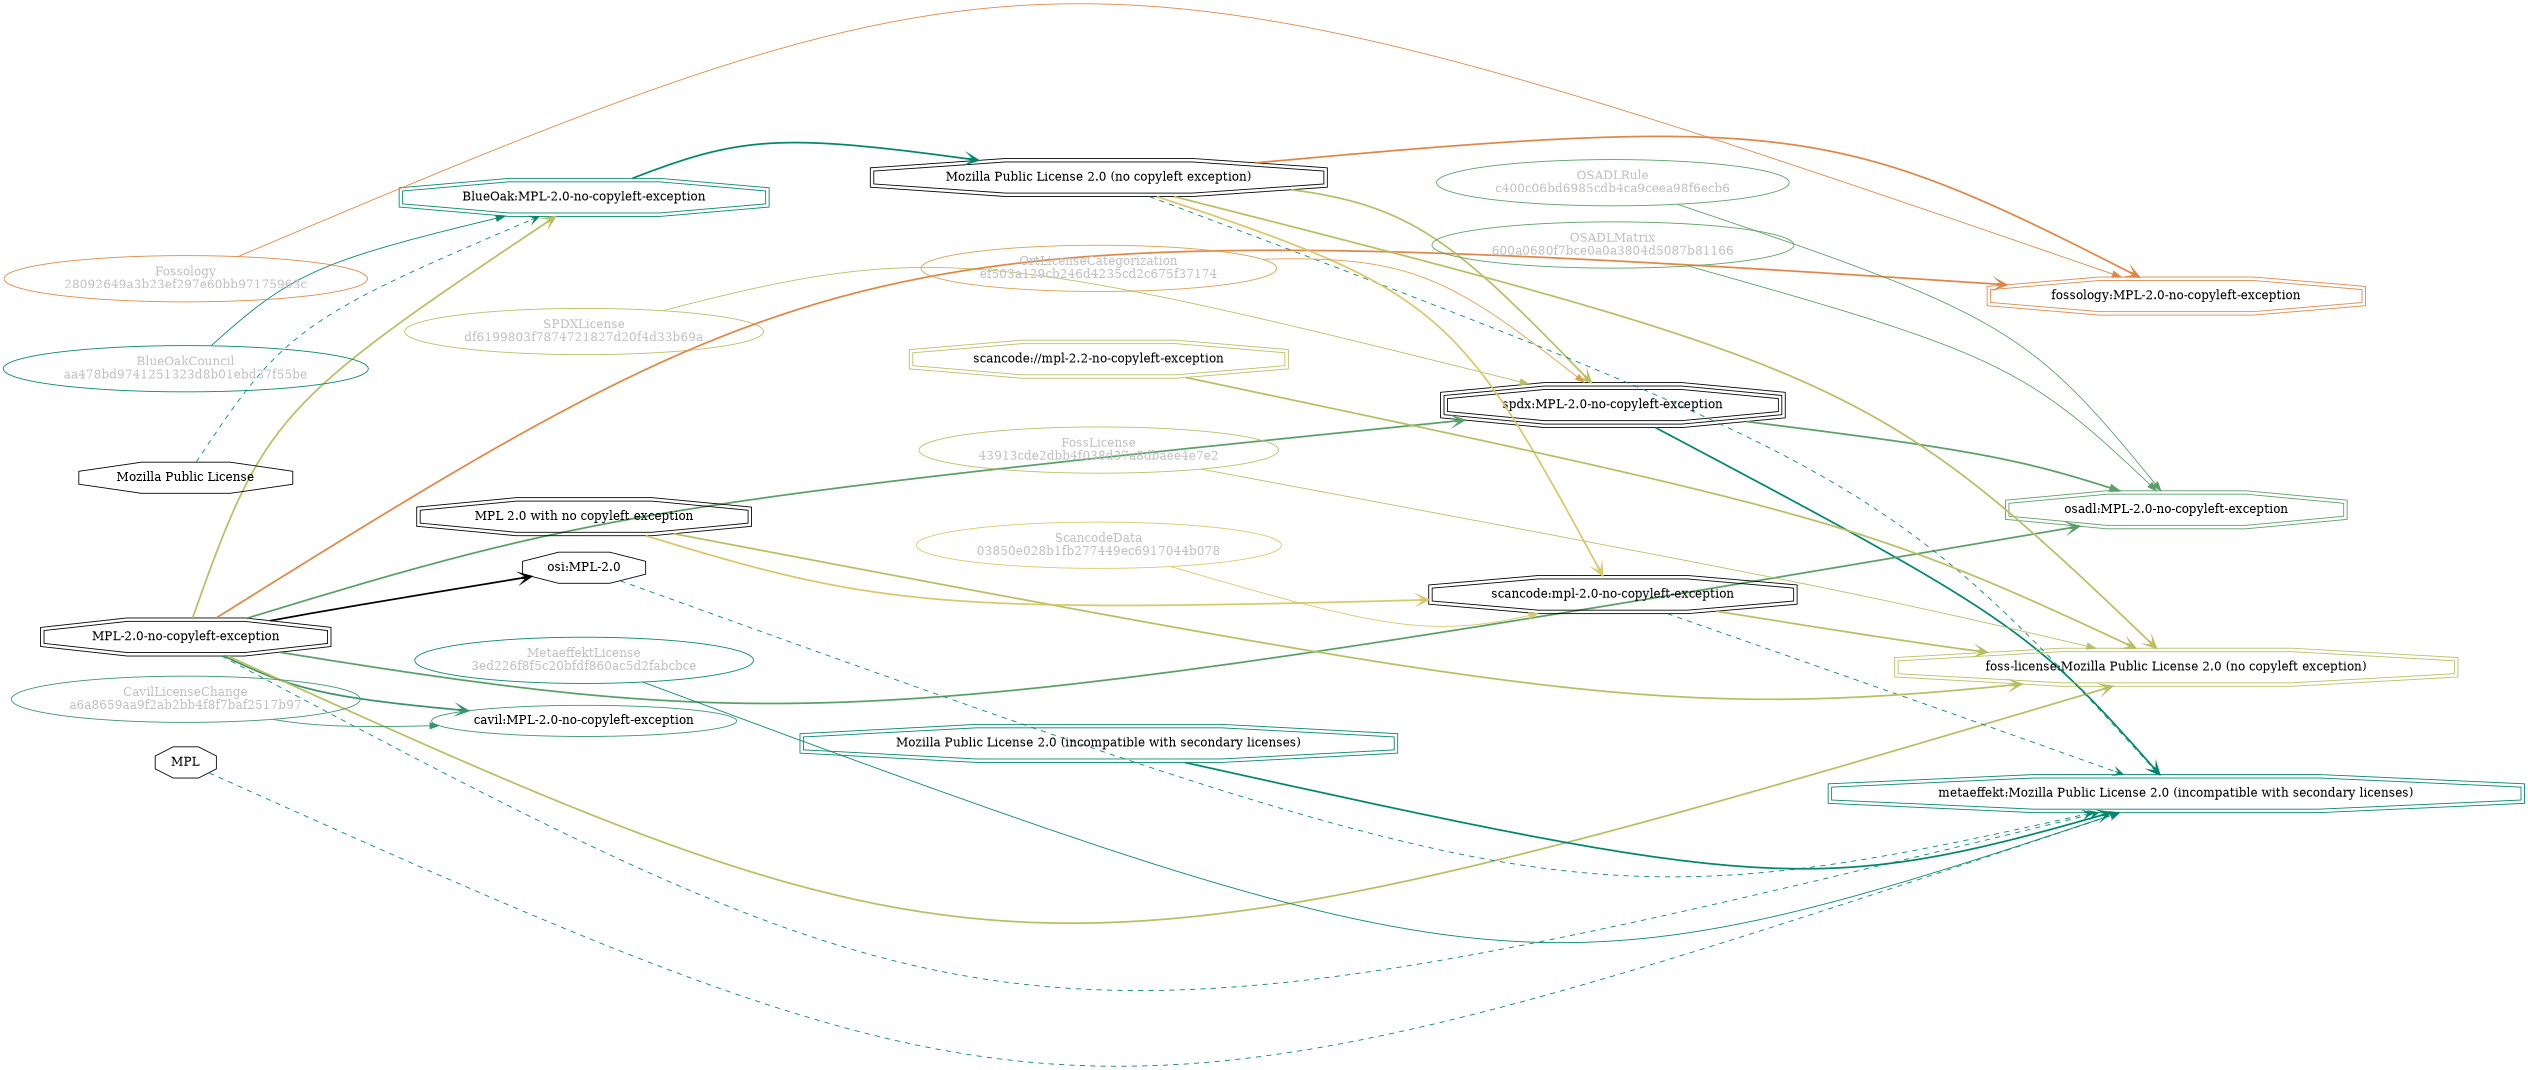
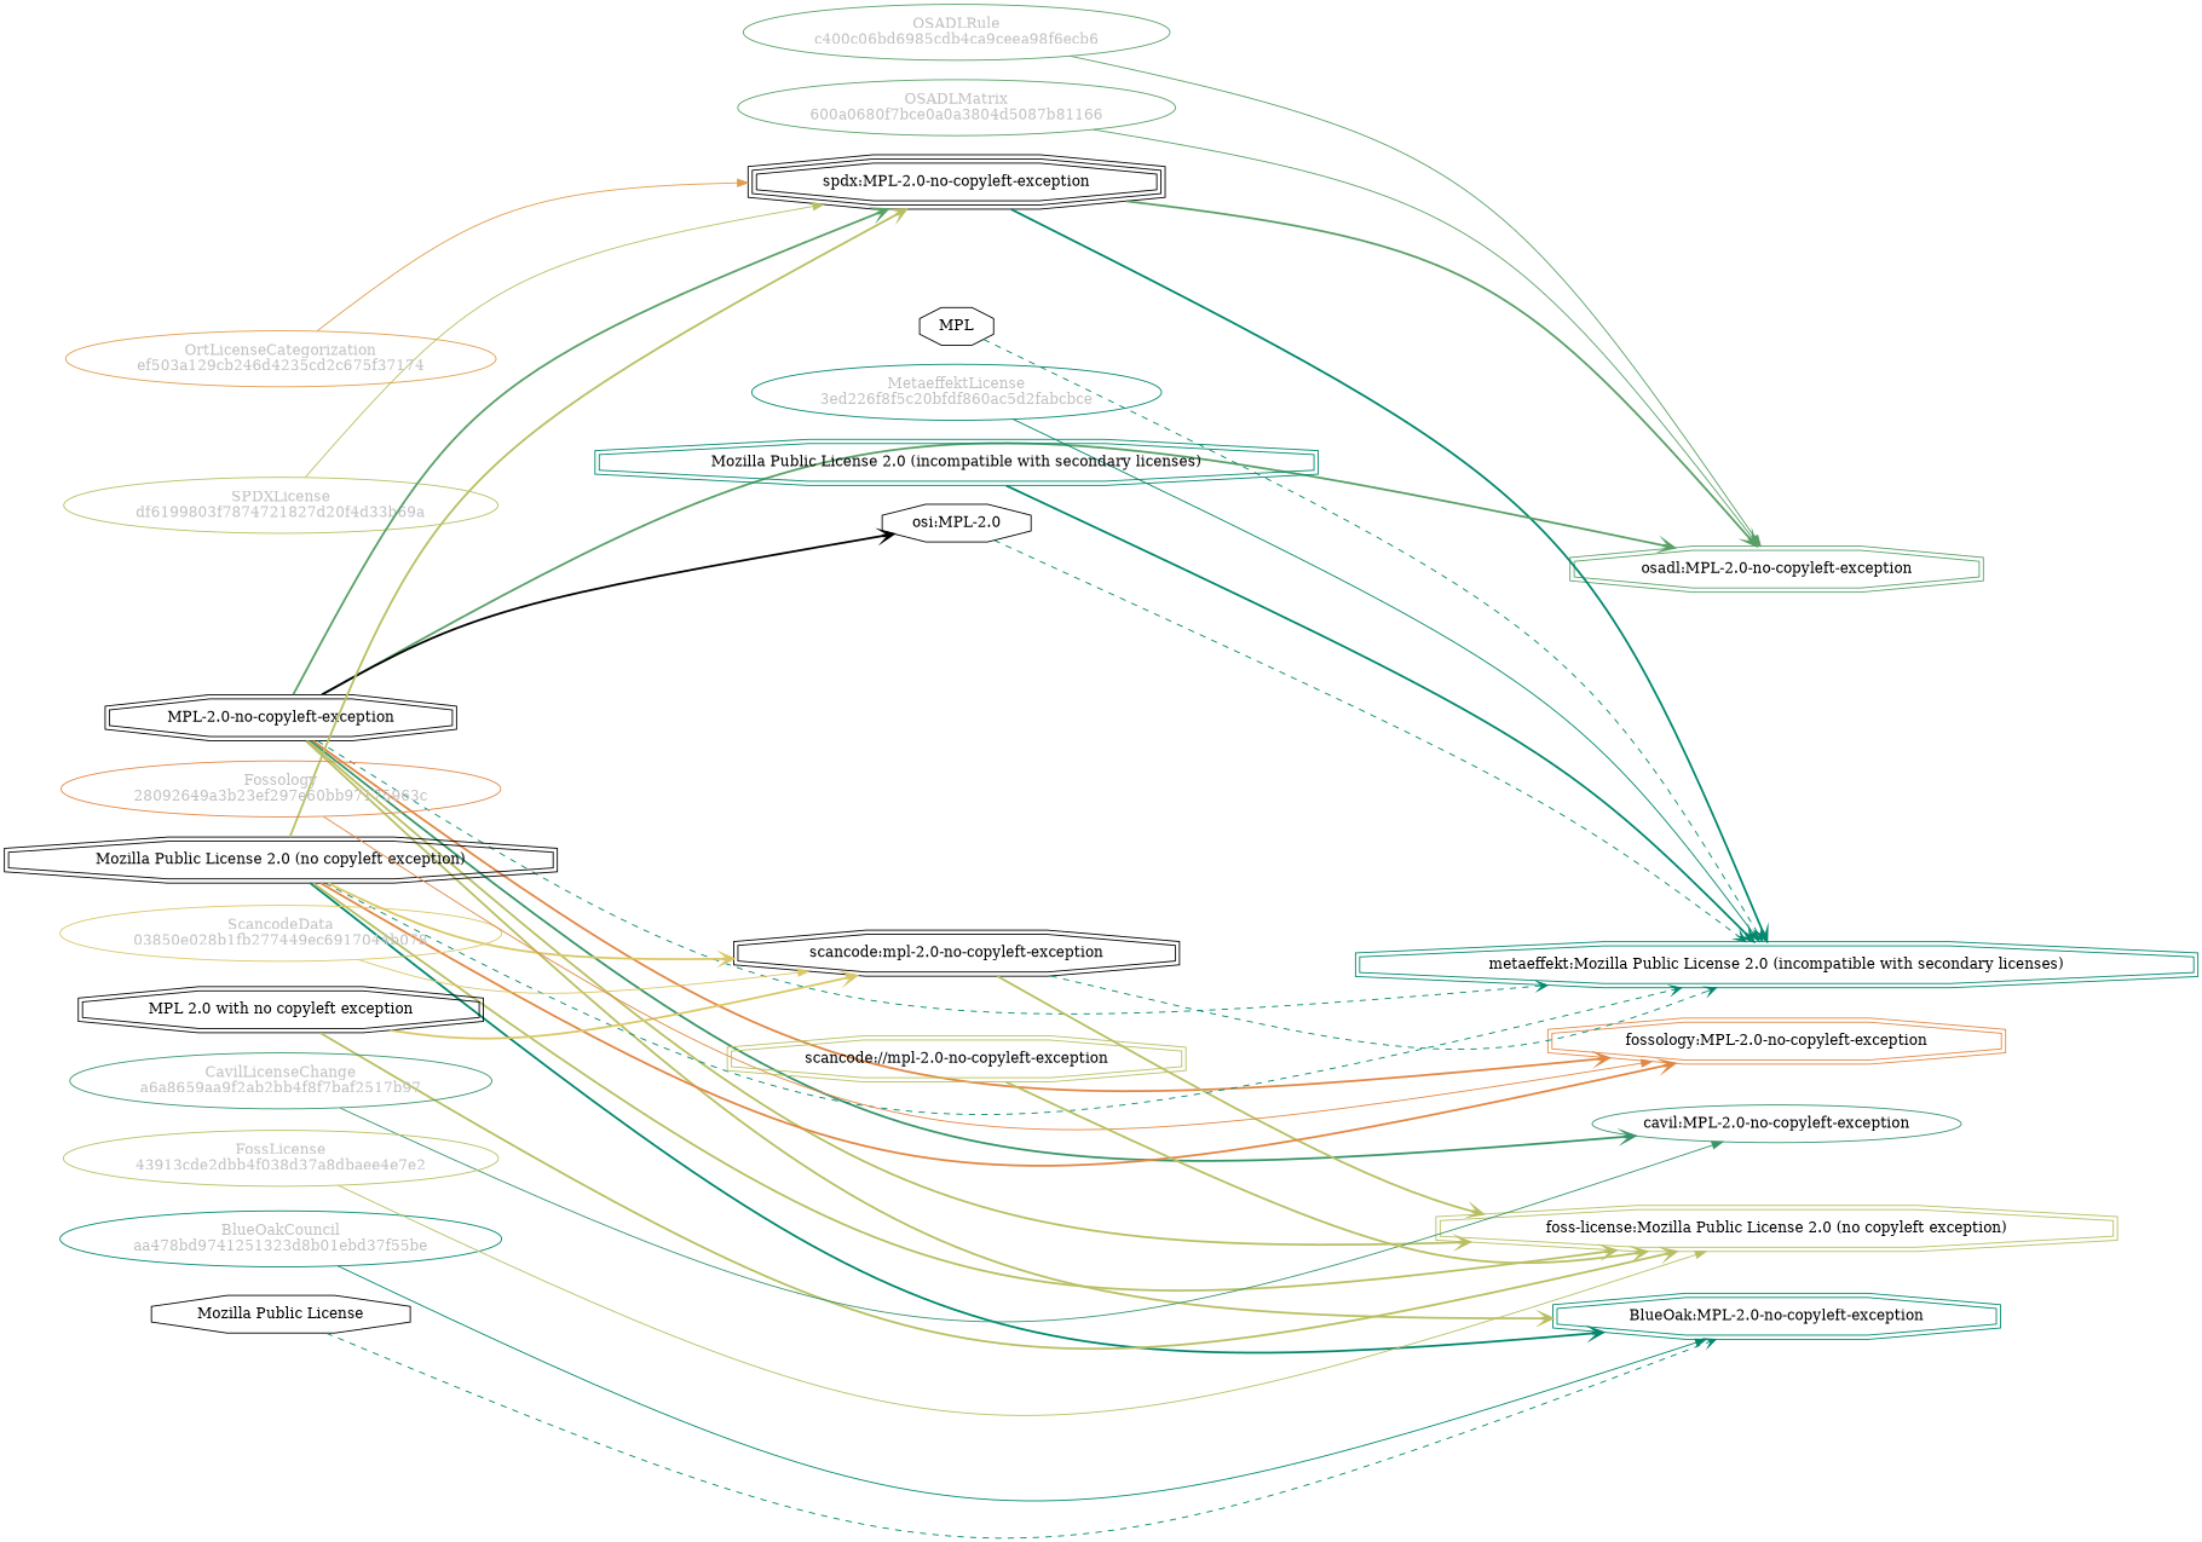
  strict digraph {
    rankdir=LR
    splines=curved
    node [shape=ellipse]
    edge [color="#00876c" weight=0.7 arrowhead=vee style=bold]
    n1 [color="#b8bf62" fillcolor="beige;1" fontcolor=gray label="SPDXLicense\ndf6199803f7874721827d20f4d33b69a"]
    n2 [label="spdx:MPL-2.0-no-copyleft-exception" shape=tripleoctagon]
    n3 [color="#58a066" label="osadl:MPL-2.0-no-copyleft-exception" shape=doubleoctagon]
    n4 [color="#00876c" label="metaeffekt:Mozilla Public License 2.0 (incompatible with secondary licenses)" shape=doubleoctagon]
    n5 [label="MPL-2.0-no-copyleft-exception" shape=doubleoctagon]
    n6 [color="#00876c" label="BlueOak:MPL-2.0-no-copyleft-exception" shape=doubleoctagon]
    n7 [color="#e18745" label="fossology:MPL-2.0-no-copyleft-exception" shape=doubleoctagon]
    n8 [color="#379469" label="cavil:MPL-2.0-no-copyleft-exception"]
    n9 [color="#b8bf62" label="foss-license:Mozilla Public License 2.0 (no copyleft exception)" shape=doubleoctagon]
    n10 [label="osi:MPL-2.0" shape=octagon]
    n11 [label="scancode:mpl-2.0-no-copyleft-exception" shape=doubleoctagon]
    n12 [label="Mozilla Public License 2.0 (no copyleft exception)" shape=doubleoctagon]
    n13 [label="Mozilla Public License" shape=octagon]
    n14 [color="#00876c" fillcolor="beige;1" fontcolor=gray label="BlueOakCouncil\naa478bd9741251323d8b01ebd37f55be"]
    n15 [color="#58a066" fillcolor="beige;1" fontcolor=gray label="OSADLRule\nc400c06bd6985cdb4ca9ceea98f6ecb6"]
    n16 [color="#58a066" fillcolor="beige;1" fontcolor=gray label="OSADLMatrix\n600a0680f7bce0a0a3804d5087b81166"]
    n17 [label=MPL shape=octagon]
    n18 [color="#dac767" fillcolor="beige;1" fontcolor=gray label="ScancodeData\n03850e028b1fb277449ec6917044b078"]
    n19 [label="MPL 2.0 with no copyleft exception" shape=doubleoctagon]
    n20 [color="#e18745" fillcolor="beige;1" fontcolor=gray label="Fossology\n28092649a3b23ef297e60bb97175963c"]
    n21 [color="#e09d4b" fillcolor="beige;1" fontcolor=gray label="OrtLicenseCategorization\nef503a129cb246d4235cd2c675f37174"]
    n22 [color="#379469" fillcolor="beige;1" fontcolor=gray label="CavilLicenseChange\na6a8659aa9f2ab2bb4f8f7baf2517b97"]
    n23 [color="#00876c" fillcolor="beige;1" fontcolor=gray label="MetaeffektLicense\n3ed226f8f5c20bfdf860ac5d2fabcbce"]
    n24 [color="#00876c" label="Mozilla Public License 2.0 (incompatible with secondary licenses)" shape=doubleoctagon]
    n25 [color="#b8bf62" fillcolor="beige;1" fontcolor=gray label="FossLicense\n43913cde2dbb4f038d37a8dbaee4e7e2"]
-   n26 [color="#b8bf62" label="scancode://mpl-2.2-no-copyleft-exception" shape=doubleoctagon]
+   n26 [color="#b8bf62" label="scancode://mpl-2.0-no-copyleft-exception" shape=doubleoctagon]
    n1 -> n2 [color="#b8bf62" weight=0.5 arrowhead="" style=""]
-   n2 -> n3 [arrowhead=normal color="#58a066"]
+   n2 -> n3 [color="#58a066"]
    n2 -> n4
    n5 -> n2 [color="#58a066"]
    n5 -> n3 [color="#58a066"]
    n5 -> n4 [style=dashed weight=0.5]
    n5 -> n6 [color="#b8bf62"]
    n5 -> n7 [color="#e18745"]
    n5 -> n8 [color="#379469"]
    n5 -> n9 [color="#b8bf62"]
    n5 -> n10 [color=""]
    n10 -> n4 [style=dashed weight=0.5]
    n11 -> n4 [style=dashed weight=0.5]
    n11 -> n9 [color="#b8bf62"]
    n12 -> n2 [color="#b8bf62"]
    n12 -> n4 [style=dashed weight=0.5]
-   n6 -> n12
+   n12 -> n6
    n12 -> n7 [color="#e18745"]
    n12 -> n9 [color="#b8bf62"]
    n12 -> n11 [color="#dac767"]
    n13 -> n6 [style=dashed weight=0.5]
    n14 -> n6 [weight=0.5 arrowhead="" style=""]
    n15 -> n3 [color="#58a066" weight=0.5 arrowhead="" style=""]
    n16 -> n3 [color="#58a066" weight=0.5 arrowhead="" style=""]
    n17 -> n4 [style=dashed weight=0.5]
    n18 -> n11 [color="#dac767" weight=0.5 arrowhead="" style=""]
    n19 -> n9 [color="#b8bf62"]
    n19 -> n11 [color="#dac767"]
    n20 -> n7 [color="#e18745" weight=0.5 arrowhead="" style=""]
    n21 -> n2 [color="#e09d4b" weight=0.5 arrowhead="" style=""]
    n22 -> n8 [color="#379469" weight=0.5 arrowhead="" style=""]
    n23 -> n4 [weight=0.5 arrowhead="" style=""]
    n24 -> n4
    n25 -> n9 [color="#b8bf62" weight=0.5 arrowhead="" style=""]
    n26 -> n9 [color="#b8bf62"]
  }
